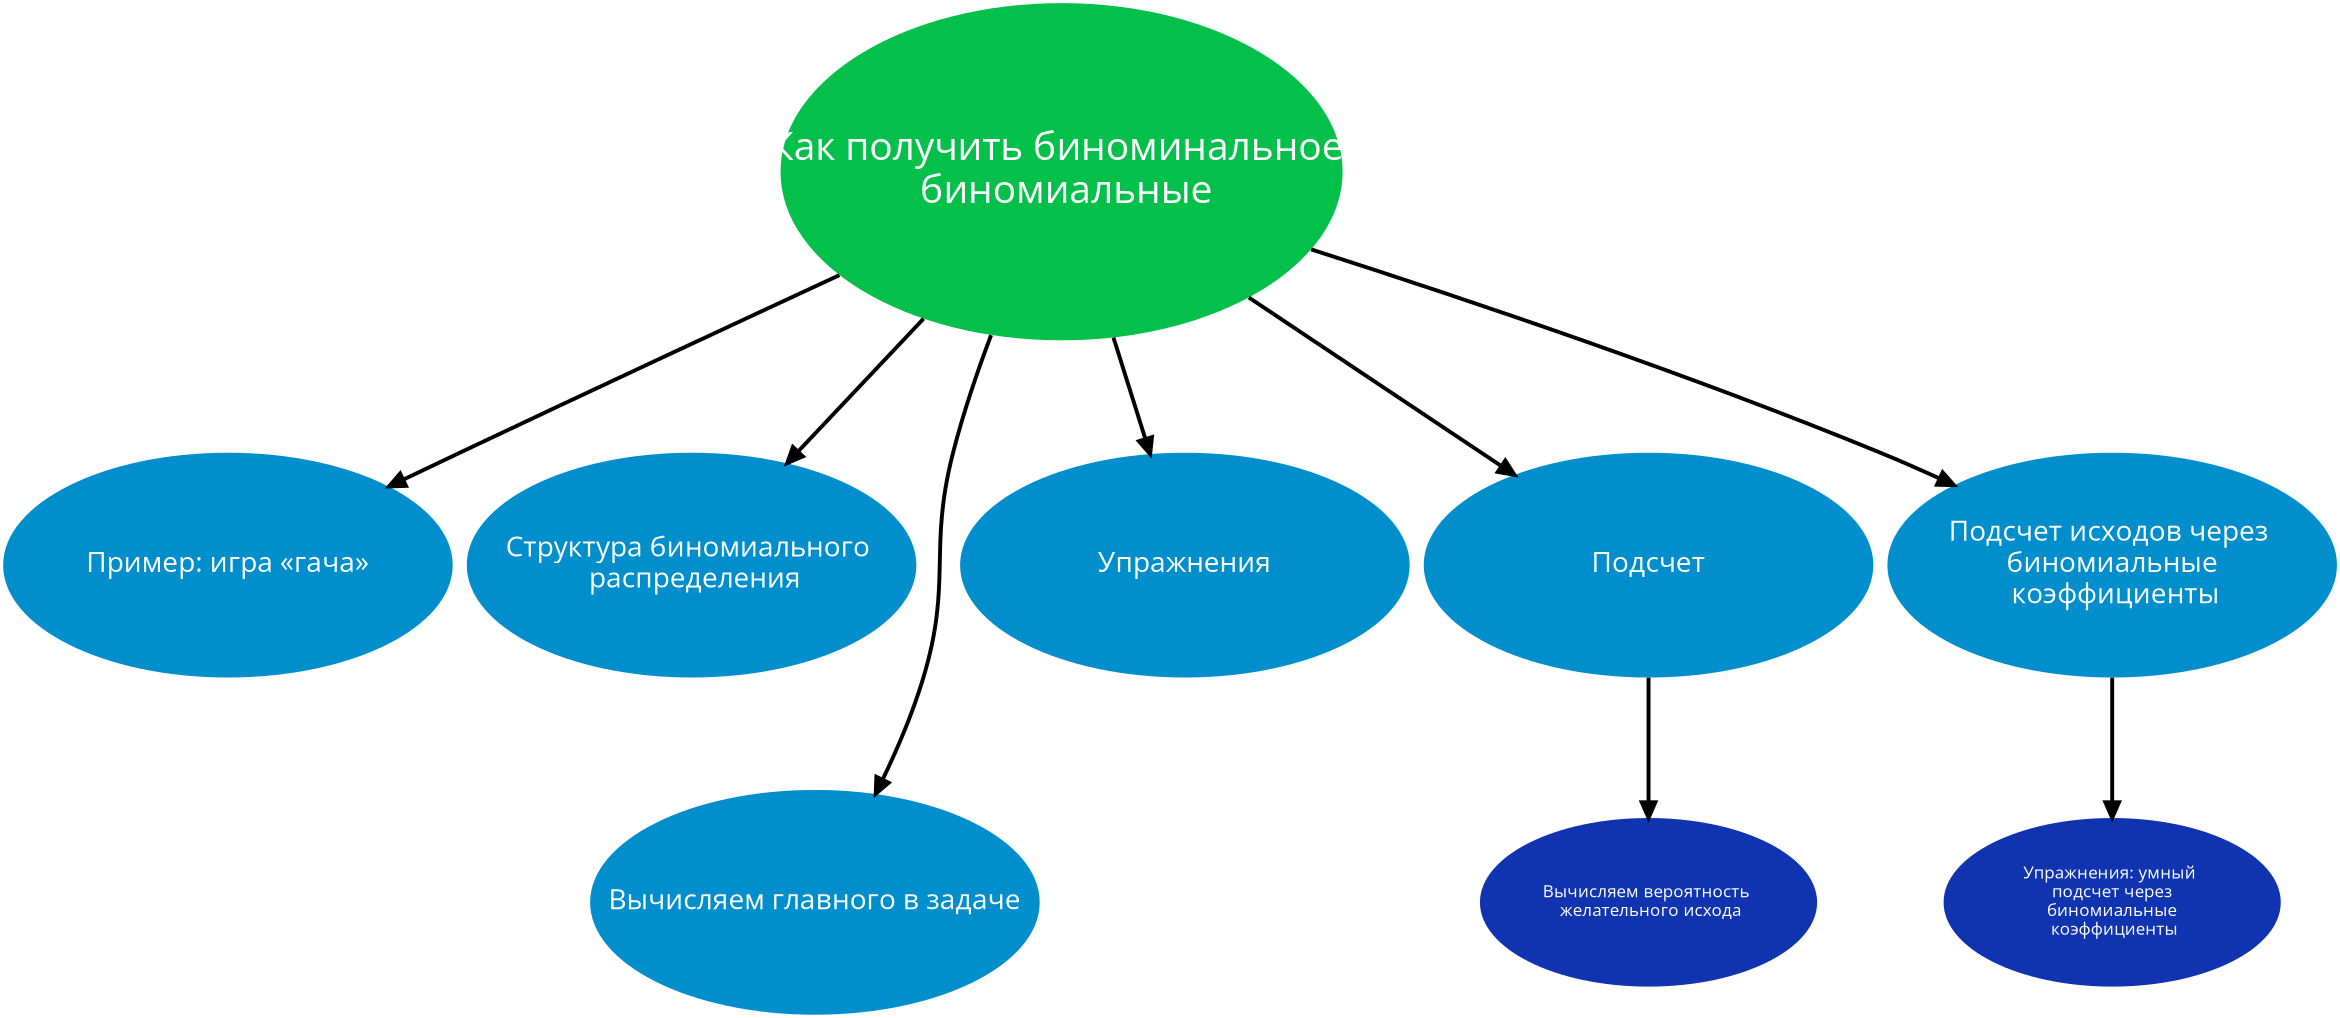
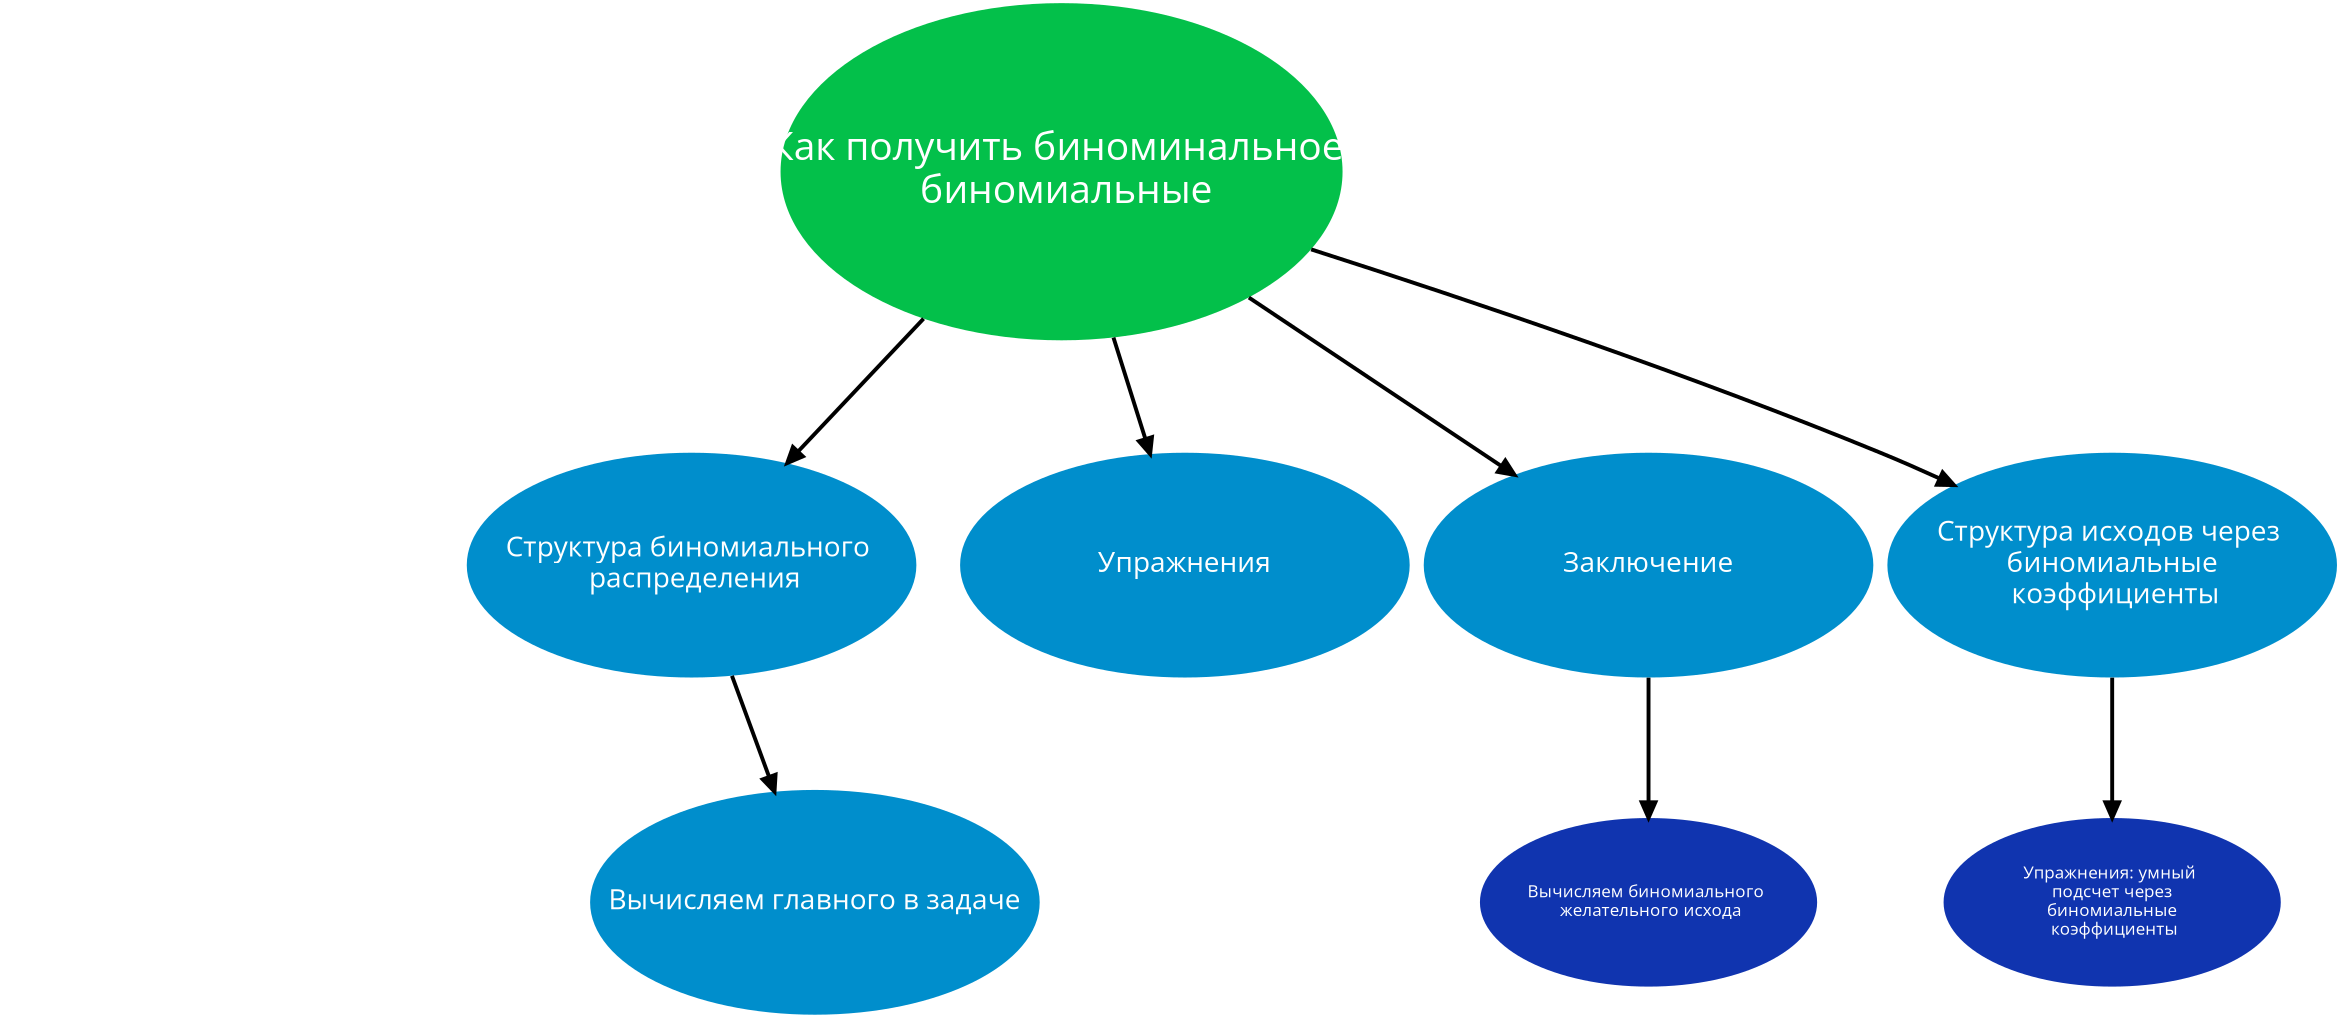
  digraph {
    fontname="Open Sans"
    ranksep=2
    node [fillcolor="#008ECC" fixedsize=true fontcolor="#FFFFFF" fontname="Open Sans" fontsize=36 penwidth=0 shape=ellipse style=filled]
    edge [arrowhead=normal arrowsize=2 fontname="Open Sans" penwidth=5]
    n1 [fillcolor="#03C04A" fontsize=50 height=6 label="Как получить биноминальное \n биномиальные" width=10]
-   n2 [height=4 label="Пример: игра «гача»" width=8]
    n3 [height=4 label="Структура биномиального \n распределения" width=8]
    n4 [height=4 label="Вычисляем главного в задаче" width=8]
    n5 [height=4 label="Упражнения" width=8]
-   n6 [height=4 label="Подсчет" width=8]
-   n7 [height=4 label="Подсчет исходов через \n биномиальные \n коэффициенты" width=8]
-   n8 [fillcolor="#1034AF" fontsize=22 height=3 label="Вычисляем вероятность \n желательного исхода" width=6]
+   n6 [height=4 label="Заключение" width=8]
+   n7 [height=4 label="Структура исходов через \n биномиальные \n коэффициенты" width=8]
+   n8 [fillcolor="#1034AF" fontsize=22 height=3 label="Вычисляем биномиального \n желательного исхода" width=6]
    n9 [fillcolor="#1034AF" fontsize=22 height=3 label="Упражнения: умный \n подсчет через \n биномиальные \n коэффициенты" width=6]
-   n1 -> n2
    n1 -> n3
-   n1 -> n4
+   n3 -> n4
    n1 -> n5
    n1 -> n6
    n1 -> n7
    n6 -> n8
    n7 -> n9
  }
